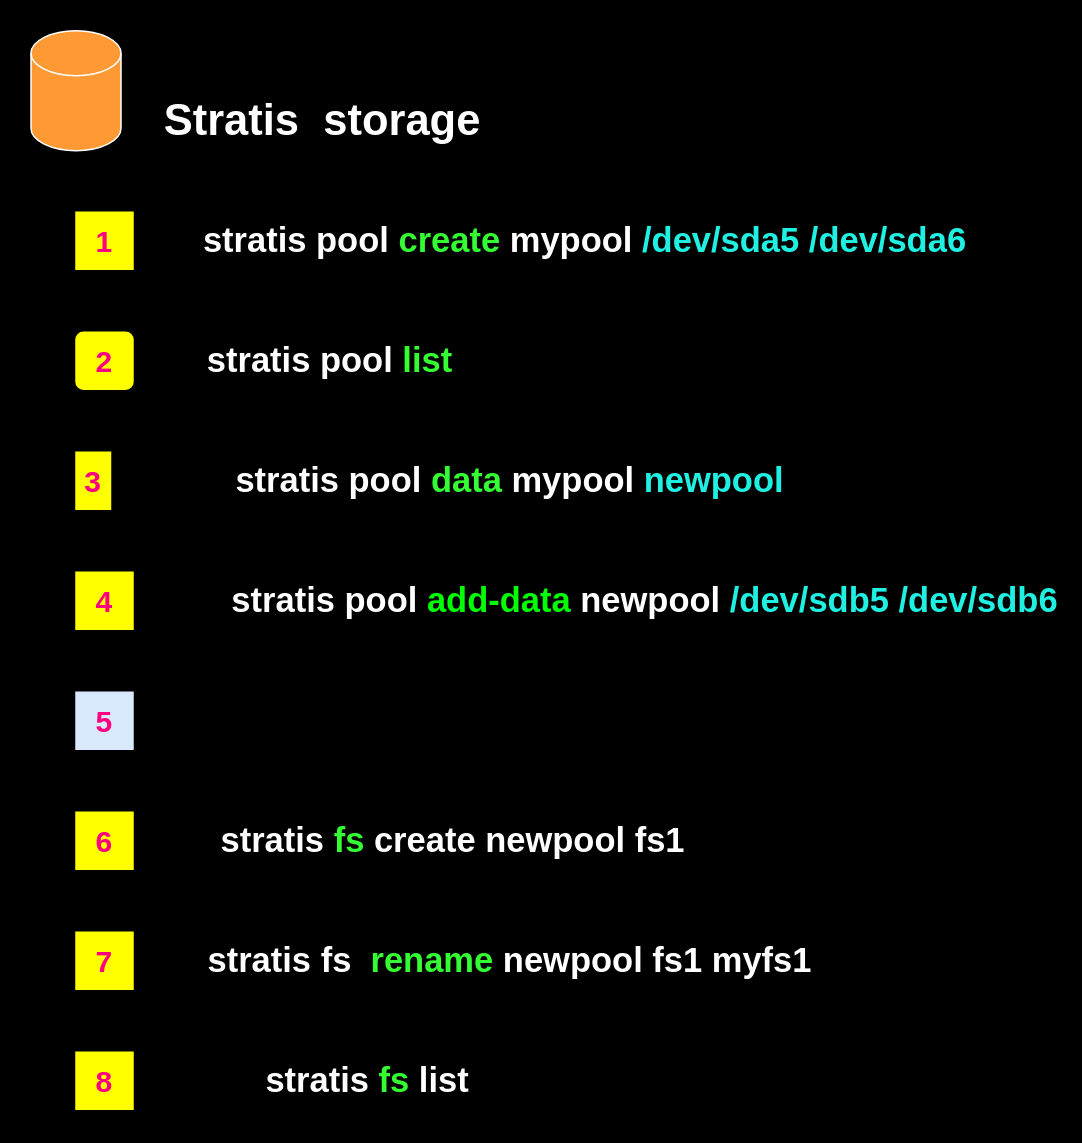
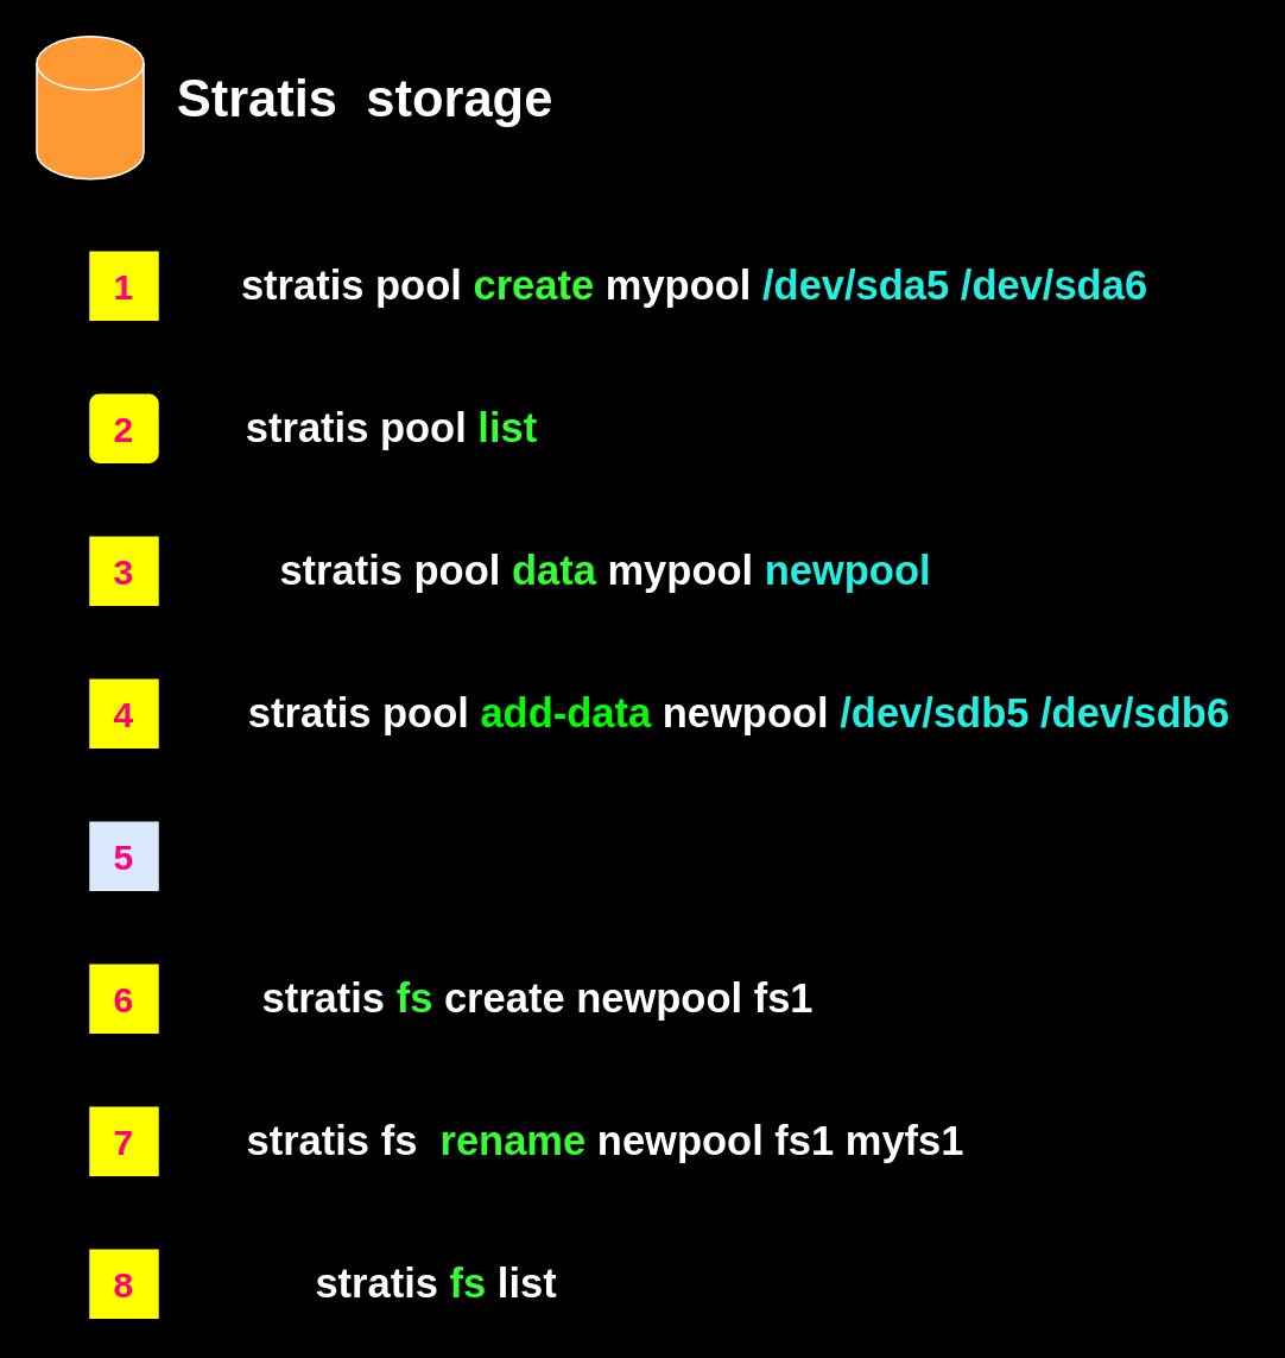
  <mxCell id="0" />
  <mxCell id="1" parent="0" />
  <mxCell id="2" value="" style="shape=cylinder3;whiteSpace=wrap;html=1;boundedLbl=1;backgroundOutline=1;size=15;fillColor=#FF9933;strokeColor=#FFFFFF;" parent="1" vertex="1"><mxGeometry x="20" y="20" width="60" height="80" as="geometry" /></mxCell>
  <mxCell id="3" value="&lt;div&gt;&lt;br&gt;&lt;/div&gt;" style="text;html=1;resizable=0;autosize=1;align=center;verticalAlign=middle;points=[];fillColor=none;strokeColor=none;rounded=0;" parent="1" vertex="1"><mxGeometry x="564" y="280" width="20" height="20" as="geometry" /></mxCell>
  <mxCell id="4" value="&lt;div&gt;&lt;br&gt;&lt;/div&gt;" style="text;html=1;resizable=0;autosize=1;align=center;verticalAlign=middle;points=[];fillColor=none;strokeColor=none;rounded=0;" parent="1" vertex="1"><mxGeometry x="574" y="287.5" width="20" height="20" as="geometry" /></mxCell>
- <mxCell id="5" value="&lt;b&gt;&lt;font style=&quot;font-size: 29px&quot; color=&quot;#ffffff&quot;&gt;Stratis&amp;nbsp; storage&lt;/font&gt;&lt;/b&gt;" style="text;html=1;resizable=0;autosize=1;align=center;verticalAlign=middle;points=[];fillColor=none;strokeColor=none;rounded=0;" vertex="1" parent="1"><mxGeometry x="99" y="65" width="230" height="30" as="geometry" /></mxCell>
+ <mxCell id="5" value="&lt;b&gt;&lt;font style=&quot;font-size: 29px&quot; color=&quot;#ffffff&quot;&gt;Stratis&amp;nbsp; storage&lt;/font&gt;&lt;/b&gt;" style="text;html=1;resizable=0;autosize=1;align=center;verticalAlign=middle;points=[];fillColor=none;strokeColor=none;rounded=0;" vertex="1" parent="1"><mxGeometry x="89" y="40" width="230" height="30" as="geometry" /></mxCell>
  <mxCell id="6" value="&lt;font size=&quot;1&quot;&gt;&lt;b style=&quot;font-size: 23px&quot;&gt;&lt;font color=&quot;#ffffff&quot;&gt;stratis pool &lt;/font&gt;&lt;font color=&quot;#33ff33&quot;&gt;create&lt;/font&gt;&lt;font color=&quot;#ffffff&quot;&gt; mypool &lt;/font&gt;&lt;font color=&quot;#1ff0e2&quot;&gt;/dev/sda5 /dev/sda6&lt;/font&gt;&lt;/b&gt;&lt;/font&gt;" style="text;html=1;resizable=0;autosize=1;align=center;verticalAlign=middle;points=[];fillColor=none;strokeColor=none;rounded=0;" vertex="1" parent="1"><mxGeometry x="129" y="150" width="520" height="20" as="geometry" /></mxCell>
  <mxCell id="7" value="&lt;font style=&quot;font-size: 20px&quot; color=&quot;#ff0080&quot;&gt;&lt;b&gt;1&lt;/b&gt;&lt;/font&gt;" style="whiteSpace=wrap;html=1;aspect=fixed;fillColor=#FFFF00;" vertex="1" parent="1"><mxGeometry x="49" y="140" width="40" height="40" as="geometry" /></mxCell>
  <mxCell id="8" value="&lt;font style=&quot;font-size: 20px&quot; color=&quot;#ff0080&quot;&gt;&lt;b&gt;2&lt;/b&gt;&lt;/font&gt;" style="whiteSpace=wrap;html=1;aspect=fixed;fillColor=#FFFF00;rounded=1;" vertex="1" parent="1"><mxGeometry x="49" y="220" width="40" height="40" as="geometry" /></mxCell>
  <mxCell id="9" value="&lt;font size=&quot;1&quot;&gt;&lt;b style=&quot;font-size: 23px&quot;&gt;&lt;font color=&quot;#ffffff&quot;&gt;stratis pool &lt;/font&gt;&lt;font color=&quot;#33ff33&quot;&gt;list&lt;/font&gt;&lt;/b&gt;&lt;/font&gt;" style="text;html=1;resizable=0;autosize=1;align=center;verticalAlign=middle;points=[];fillColor=none;strokeColor=none;rounded=0;" vertex="1" parent="1"><mxGeometry x="129" y="230" width="180" height="20" as="geometry" /></mxCell>
- <mxCell id="10" value="&lt;font color=&quot;#ff0080&quot;&gt;&lt;span style=&quot;font-size: 20px&quot;&gt;&lt;b&gt;3&lt;/b&gt;&lt;/span&gt;&lt;/font&gt;" style="whiteSpace=wrap;html=1;aspect=fixed;fillColor=#FFFF00;" vertex="1" parent="1"><mxGeometry x="49" y="300" width="25" height="40" as="geometry" /></mxCell>
+ <mxCell id="10" value="&lt;font color=&quot;#ff0080&quot;&gt;&lt;span style=&quot;font-size: 20px&quot;&gt;&lt;b&gt;3&lt;/b&gt;&lt;/span&gt;&lt;/font&gt;" style="whiteSpace=wrap;html=1;aspect=fixed;fillColor=#FFFF00;" vertex="1" parent="1"><mxGeometry x="49" y="300" width="40" height="40" as="geometry" /></mxCell>
  <mxCell id="11" value="&lt;span style=&quot;font-size: 23px&quot;&gt;&lt;b&gt;&lt;font color=&quot;#ffffff&quot;&gt;stratis pool &lt;/font&gt;&lt;font color=&quot;#33ff33&quot;&gt;data &lt;/font&gt;&lt;font color=&quot;#ffffff&quot;&gt;mypool&lt;/font&gt;&lt;font color=&quot;#00ff00&quot;&gt; &lt;/font&gt;&lt;font color=&quot;#1ff0e2&quot;&gt;newpool&lt;/font&gt;&lt;/b&gt;&lt;/span&gt;" style="text;html=1;resizable=0;autosize=1;align=center;verticalAlign=middle;points=[];fillColor=none;strokeColor=none;rounded=0;" vertex="1" parent="1"><mxGeometry x="129" y="310" width="420" height="20" as="geometry" /></mxCell>
  <mxCell id="12" value="&lt;font color=&quot;#ff0080&quot;&gt;&lt;span style=&quot;font-size: 20px&quot;&gt;&lt;b&gt;4&lt;/b&gt;&lt;/span&gt;&lt;/font&gt;" style="whiteSpace=wrap;html=1;aspect=fixed;fillColor=#FFFF00;" vertex="1" parent="1"><mxGeometry x="49" y="380" width="40" height="40" as="geometry" /></mxCell>
- <mxCell id="13" value="&lt;span style=&quot;font-size: 23px&quot;&gt;&lt;b&gt;&lt;font color=&quot;#ffffff&quot;&gt;stratis pool &lt;/font&gt;&lt;font color=&quot;#00ff00&quot;&gt;add-data&lt;/font&gt;&lt;font color=&quot;#ffffff&quot;&gt; newpool &lt;/font&gt;&lt;font color=&quot;#1ff0e2&quot;&gt;/dev/sdb5 /dev/sdb6&lt;/font&gt;&lt;/b&gt;&lt;/span&gt;" style="text;html=1;resizable=0;autosize=1;align=center;verticalAlign=middle;points=[];fillColor=none;strokeColor=none;rounded=0;" vertex="1" parent="1"><mxGeometry x="144" y="390" width="570" height="20" as="geometry" /></mxCell>
+ <mxCell id="13" value="&lt;span style=&quot;font-size: 23px&quot;&gt;&lt;b&gt;&lt;font color=&quot;#ffffff&quot;&gt;stratis pool &lt;/font&gt;&lt;font color=&quot;#00ff00&quot;&gt;add-data&lt;/font&gt;&lt;font color=&quot;#ffffff&quot;&gt; newpool &lt;/font&gt;&lt;font color=&quot;#1ff0e2&quot;&gt;/dev/sdb5 /dev/sdb6&lt;/font&gt;&lt;/b&gt;&lt;/span&gt;" style="text;html=1;resizable=0;autosize=1;align=center;verticalAlign=middle;points=[];fillColor=none;strokeColor=none;rounded=0;" vertex="1" parent="1"><mxGeometry x="129" y="390" width="570" height="20" as="geometry" /></mxCell>
  <mxCell id="14" value="&lt;font color=&quot;#ff0080&quot;&gt;&lt;span style=&quot;font-size: 20px&quot;&gt;&lt;b&gt;5&lt;/b&gt;&lt;/span&gt;&lt;/font&gt;" style="whiteSpace=wrap;html=1;aspect=fixed;fillColor=#dae8fc;" vertex="1" parent="1"><mxGeometry x="49" y="460" width="40" height="40" as="geometry" /></mxCell>
  <mxCell id="15" value="&lt;font color=&quot;#ff0080&quot;&gt;&lt;span style=&quot;font-size: 20px&quot;&gt;&lt;b&gt;6&lt;/b&gt;&lt;/span&gt;&lt;/font&gt;" style="whiteSpace=wrap;html=1;aspect=fixed;fillColor=#FFFF00;" vertex="1" parent="1"><mxGeometry x="49" y="540" width="40" height="40" as="geometry" /></mxCell>
  <mxCell id="16" value="&lt;span style=&quot;font-size: 23px&quot;&gt;&lt;b&gt;&lt;font color=&quot;#ffffff&quot;&gt;stratis &lt;/font&gt;&lt;font color=&quot;#33ff33&quot;&gt;fs&lt;/font&gt;&lt;font color=&quot;#ffffff&quot;&gt; create newpool fs1&lt;/font&gt;&lt;/b&gt;&lt;/span&gt;" style="text;html=1;resizable=0;autosize=1;align=center;verticalAlign=middle;points=[];fillColor=none;strokeColor=none;rounded=0;" vertex="1" parent="1"><mxGeometry x="141" y="550" width="320" height="20" as="geometry" /></mxCell>
  <mxCell id="17" value="&lt;span style=&quot;font-size: 23px&quot;&gt;&lt;b&gt;&lt;font color=&quot;#ffffff&quot;&gt;stratis fs&amp;nbsp; &lt;/font&gt;&lt;font color=&quot;#33ff33&quot;&gt;rename&lt;/font&gt;&lt;font color=&quot;#ffffff&quot;&gt; newpool fs1 myfs1&lt;/font&gt;&lt;/b&gt;&lt;/span&gt;" style="text;html=1;resizable=0;autosize=1;align=center;verticalAlign=middle;points=[];fillColor=none;strokeColor=none;rounded=0;" vertex="1" parent="1"><mxGeometry x="129" y="630" width="420" height="20" as="geometry" /></mxCell>
  <mxCell id="18" value="&lt;font color=&quot;#ff0080&quot;&gt;&lt;span style=&quot;font-size: 20px&quot;&gt;&lt;b&gt;7&lt;/b&gt;&lt;/span&gt;&lt;/font&gt;" style="whiteSpace=wrap;html=1;aspect=fixed;fillColor=#FFFF00;" vertex="1" parent="1"><mxGeometry x="49" y="620" width="40" height="40" as="geometry" /></mxCell>
  <mxCell id="19" value="&lt;font color=&quot;#ff0080&quot;&gt;&lt;span style=&quot;font-size: 20px&quot;&gt;&lt;b&gt;8&lt;/b&gt;&lt;/span&gt;&lt;/font&gt;" style="whiteSpace=wrap;html=1;aspect=fixed;fillColor=#FFFF00;" vertex="1" parent="1"><mxGeometry x="49" y="700" width="40" height="40" as="geometry" /></mxCell>
  <mxCell id="20" value="&lt;span style=&quot;font-size: 23px&quot;&gt;&lt;b&gt;&lt;font color=&quot;#ffffff&quot;&gt;stratis &lt;/font&gt;&lt;font color=&quot;#33ff33&quot;&gt;fs&lt;/font&gt;&lt;font color=&quot;#ffffff&quot;&gt; list&lt;/font&gt;&lt;/b&gt;&lt;/span&gt;" style="text;html=1;resizable=0;autosize=1;align=center;verticalAlign=middle;points=[];fillColor=none;strokeColor=none;rounded=0;" vertex="1" parent="1"><mxGeometry x="169" y="710" width="150" height="20" as="geometry" /></mxCell>
